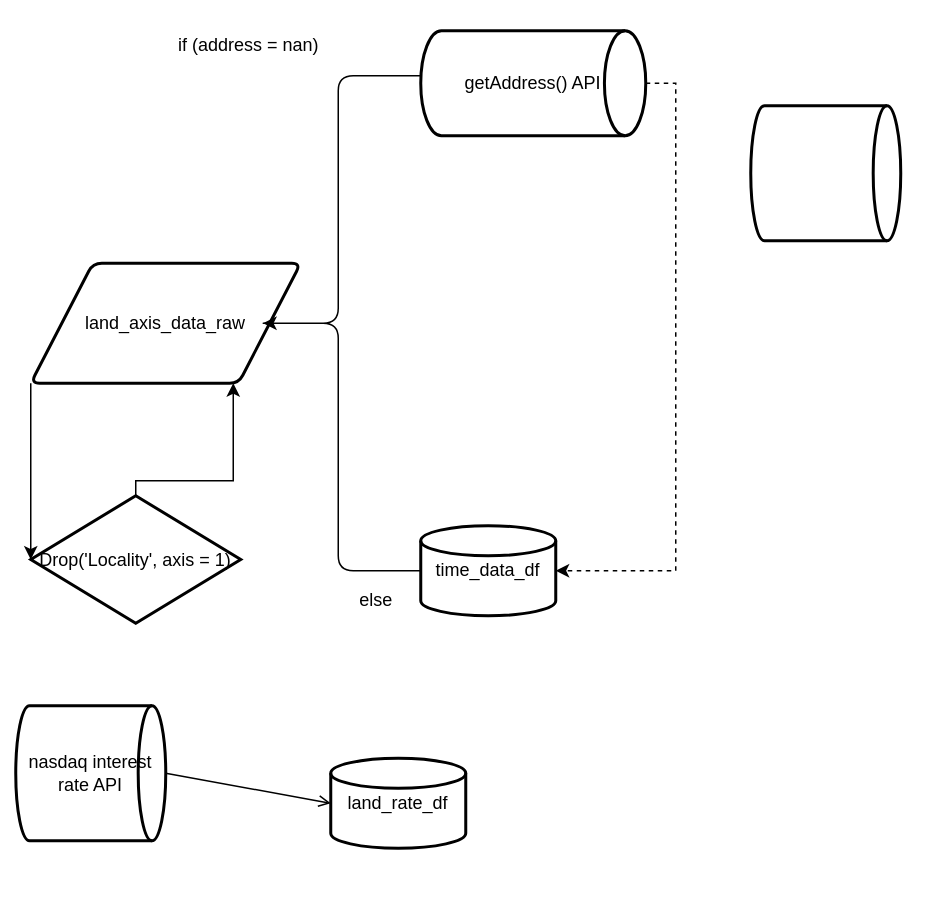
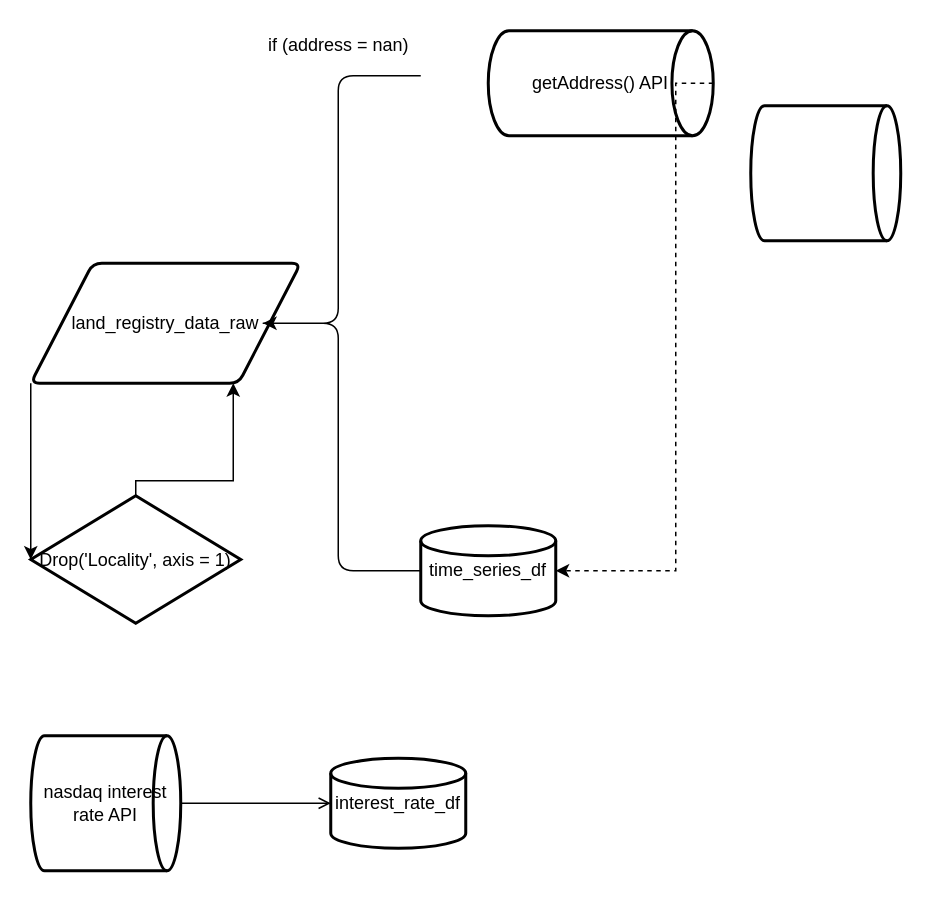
  <mxCell id="0" />
  <mxCell id="1" parent="0" />
- <mxCell id="2" value="time_data_df" style="strokeWidth=2;html=1;shape=mxgraph.flowchart.database;whiteSpace=wrap;" vertex="1" parent="1"><mxGeometry x="280" y="350" width="90" height="60" as="geometry" /></mxCell>
- <mxCell id="3" value="land_axis_data_raw" style="shape=parallelogram;html=1;strokeWidth=2;perimeter=parallelogramPerimeter;whiteSpace=wrap;rounded=1;arcSize=12;size=0.23;" vertex="1" parent="1"><mxGeometry x="20" y="175" width="180" height="80" as="geometry" /></mxCell>
- <mxCell id="4" value="getAddress() API" style="strokeWidth=2;html=1;shape=mxgraph.flowchart.direct_data;whiteSpace=wrap;" vertex="1" parent="1"><mxGeometry x="280" y="20" width="150" height="70" as="geometry" /></mxCell>
+ <mxCell id="2" value="time_series_df" style="strokeWidth=2;html=1;shape=mxgraph.flowchart.database;whiteSpace=wrap;" vertex="1" parent="1"><mxGeometry x="280" y="350" width="90" height="60" as="geometry" /></mxCell>
+ <mxCell id="3" value="land_registry_data_raw" style="shape=parallelogram;html=1;strokeWidth=2;perimeter=parallelogramPerimeter;whiteSpace=wrap;rounded=1;arcSize=12;size=0.23;" vertex="1" parent="1"><mxGeometry x="20" y="175" width="180" height="80" as="geometry" /></mxCell>
+ <mxCell id="4" value="getAddress() API" style="strokeWidth=2;html=1;shape=mxgraph.flowchart.direct_data;whiteSpace=wrap;" vertex="1" parent="1"><mxGeometry x="325" y="20" width="150" height="70" as="geometry" /></mxCell>
  <mxCell id="5" value="Drop('Locality', axis = 1)" style="strokeWidth=2;html=1;shape=mxgraph.flowchart.decision;whiteSpace=wrap;" vertex="1" parent="1"><mxGeometry x="20" y="330" width="140" height="85" as="geometry" /></mxCell>
  <mxCell id="6" value="" style="endArrow=classic;html=1;rounded=0;exitX=0;exitY=1;exitDx=0;exitDy=0;entryX=0;entryY=0.5;entryDx=0;entryDy=0;entryPerimeter=0;" edge="1" parent="1" source="3" target="5"><mxGeometry width="50" height="50" relative="1" as="geometry"><mxPoint x="370" y="260" as="sourcePoint" /><mxPoint x="420" y="210" as="targetPoint" /></mxGeometry></mxCell>
  <mxCell id="7" value="" style="edgeStyle=elbowEdgeStyle;elbow=vertical;endArrow=classic;html=1;rounded=0;exitX=0.5;exitY=0;exitDx=0;exitDy=0;exitPerimeter=0;entryX=0.75;entryY=1;entryDx=0;entryDy=0;" edge="1" parent="1" source="5" target="3"><mxGeometry width="50" height="50" relative="1" as="geometry"><mxPoint x="150" y="220" as="sourcePoint" /><mxPoint x="200" y="170" as="targetPoint" /><Array as="points"><mxPoint x="90" y="320" /><mxPoint x="100" y="170" /><mxPoint x="70" y="110" /><mxPoint x="240" y="160" /></Array></mxGeometry></mxCell>
  <mxCell id="8" value="" style="shape=curlyBracket;whiteSpace=wrap;html=1;rounded=1;" vertex="1" parent="1"><mxGeometry x="170" y="50" width="110" height="330" as="geometry" /></mxCell>
- <mxCell id="9" value="if (address = nan)" style="text;html=1;align=center;verticalAlign=middle;resizable=0;points=[];autosize=1;strokeColor=none;fillColor=none;" vertex="1" parent="1"><mxGeometry x="110" y="20" width="110" height="20" as="geometry" /></mxCell>
- <mxCell id="10" value="else" style="text;html=1;align=center;verticalAlign=middle;resizable=0;points=[];autosize=1;strokeColor=none;fillColor=none;" vertex="1" parent="1"><mxGeometry x="230" y="390" width="40" height="20" as="geometry" /></mxCell>
+ <mxCell id="9" value="if (address = nan)" style="text;html=1;align=center;verticalAlign=middle;resizable=0;points=[];autosize=1;strokeColor=none;fillColor=none;" vertex="1" parent="1"><mxGeometry x="170" y="20" width="110" height="20" as="geometry" /></mxCell>
  <mxCell id="11" value="" style="edgeStyle=elbowEdgeStyle;elbow=horizontal;endArrow=classic;html=1;rounded=0;entryX=1;entryY=0.5;entryDx=0;entryDy=0;exitX=1;exitY=0.5;exitDx=0;exitDy=0;exitPerimeter=0;entryPerimeter=0;dashed=1;" edge="1" parent="1" source="4" target="2"><mxGeometry width="50" height="50" relative="1" as="geometry"><mxPoint x="480" y="140" as="sourcePoint" /><mxPoint x="409.3" y="170" as="targetPoint" /><Array as="points"><mxPoint x="450" y="110" /></Array></mxGeometry></mxCell>
- <mxCell id="12" value="nasdaq interest rate API" style="strokeWidth=2;html=1;shape=mxgraph.flowchart.direct_data;whiteSpace=wrap;align=center;" vertex="1" parent="1"><mxGeometry x="10" y="470" width="100" height="90" as="geometry" /></mxCell>
- <mxCell id="13" value="land_rate_df" style="strokeWidth=2;html=1;shape=mxgraph.flowchart.database;whiteSpace=wrap;" vertex="1" parent="1"><mxGeometry x="220" y="505" width="90" height="60" as="geometry" /></mxCell>
+ <mxCell id="12" value="nasdaq interest rate API" style="strokeWidth=2;html=1;shape=mxgraph.flowchart.direct_data;whiteSpace=wrap;align=center;" vertex="1" parent="1"><mxGeometry x="20" y="490" width="100" height="90" as="geometry" /></mxCell>
+ <mxCell id="13" value="interest_rate_df" style="strokeWidth=2;html=1;shape=mxgraph.flowchart.database;whiteSpace=wrap;" vertex="1" parent="1"><mxGeometry x="220" y="505" width="90" height="60" as="geometry" /></mxCell>
  <mxCell id="14" value="" style="endArrow=open;html=1;rounded=0;exitX=1;exitY=0.5;exitDx=0;exitDy=0;exitPerimeter=0;entryX=0;entryY=0.5;entryDx=0;entryDy=0;entryPerimeter=0;" edge="1" parent="1" source="12" target="13"><mxGeometry width="50" height="50" relative="1" as="geometry"><mxPoint x="370" y="350" as="sourcePoint" /><mxPoint x="420" y="300" as="targetPoint" /></mxGeometry></mxCell>
  <mxCell id="15" style="edgeStyle=orthogonalEdgeStyle;rounded=0;orthogonalLoop=1;jettySize=auto;html=1;exitX=0.1;exitY=0.5;exitDx=0;exitDy=0;exitPerimeter=0;entryX=0.045;entryY=0.5;entryDx=0;entryDy=0;entryPerimeter=0;" edge="1" parent="1" source="8" target="8"><mxGeometry relative="1" as="geometry" /></mxCell>
  <mxCell id="16" value="" style="strokeWidth=2;html=1;shape=mxgraph.flowchart.direct_data;whiteSpace=wrap;align=center;" vertex="1" parent="1"><mxGeometry x="500" y="70" width="100" height="90" as="geometry" /></mxCell>
